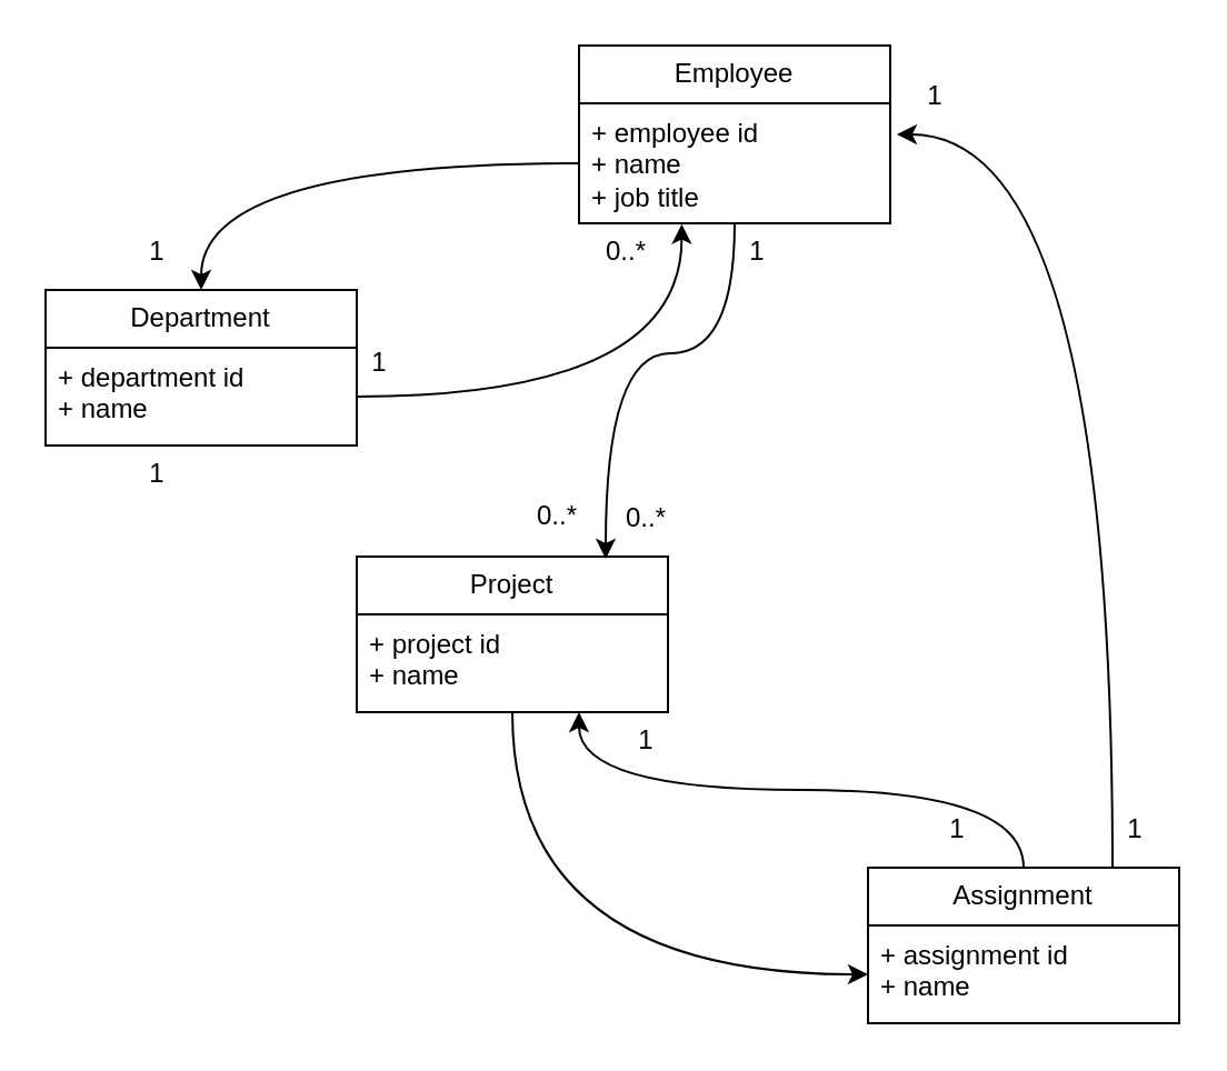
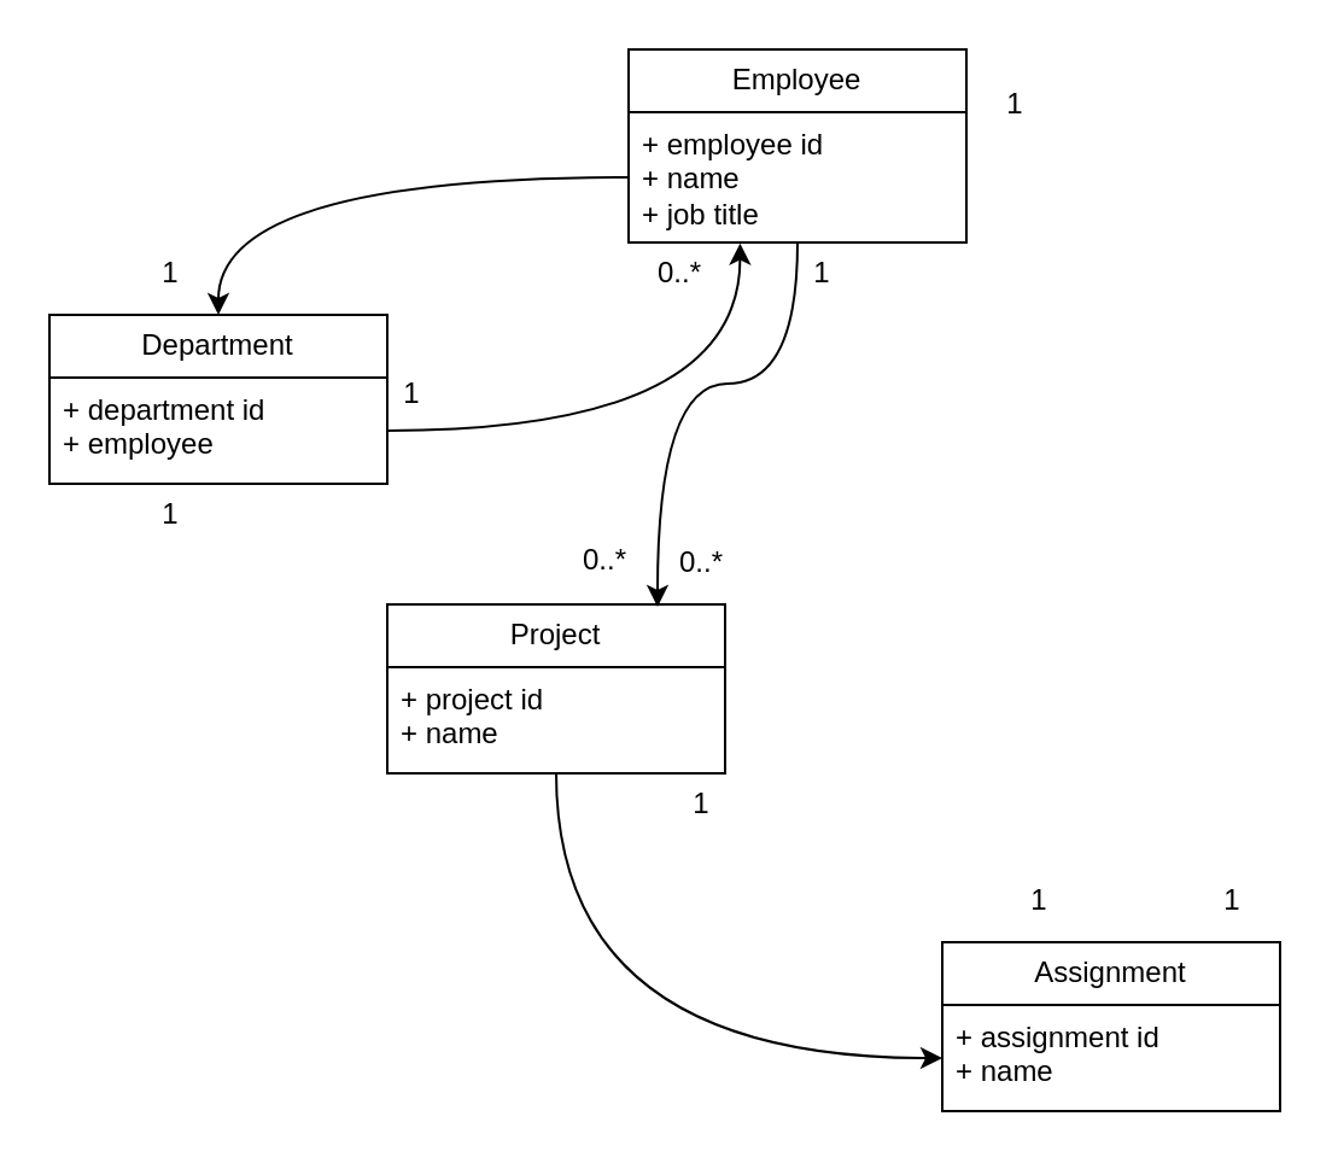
  <mxCell id="0" />
  <mxCell id="1" parent="0" />
  <mxCell id="2" value="Employee" style="swimlane;fontStyle=0;childLayout=stackLayout;horizontal=1;startSize=26;fillColor=none;horizontalStack=0;resizeParent=1;resizeParentMax=0;resizeLast=0;collapsible=1;marginBottom=0;whiteSpace=wrap;html=1;" vertex="1" parent="1"><mxGeometry x="260" y="20" width="140" height="80" as="geometry" /></mxCell>
  <mxCell id="3" value="+ employee id&lt;div&gt;+ name&lt;/div&gt;&lt;div&gt;+ job title&lt;/div&gt;" style="text;strokeColor=none;fillColor=none;align=left;verticalAlign=top;spacingLeft=4;spacingRight=4;overflow=hidden;rotatable=0;points=[[0,0.5],[1,0.5]];portConstraint=eastwest;whiteSpace=wrap;html=1;" vertex="1" parent="2"><mxGeometry y="26" width="140" height="54" as="geometry" /></mxCell>
  <mxCell id="4" value="Department" style="swimlane;fontStyle=0;childLayout=stackLayout;horizontal=1;startSize=26;fillColor=none;horizontalStack=0;resizeParent=1;resizeParentMax=0;resizeLast=0;collapsible=1;marginBottom=0;whiteSpace=wrap;html=1;" vertex="1" parent="1"><mxGeometry x="20" y="130" width="140" height="70" as="geometry" /></mxCell>
- <mxCell id="5" value="+ department id&lt;div&gt;+ name&lt;/div&gt;" style="text;strokeColor=none;fillColor=none;align=left;verticalAlign=top;spacingLeft=4;spacingRight=4;overflow=hidden;rotatable=0;points=[[0,0.5],[1,0.5]];portConstraint=eastwest;whiteSpace=wrap;html=1;" vertex="1" parent="4"><mxGeometry y="26" width="140" height="44" as="geometry" /></mxCell>
+ <mxCell id="5" value="+ department id&lt;div&gt;+ employee&lt;/div&gt;" style="text;strokeColor=none;fillColor=none;align=left;verticalAlign=top;spacingLeft=4;spacingRight=4;overflow=hidden;rotatable=0;points=[[0,0.5],[1,0.5]];portConstraint=eastwest;whiteSpace=wrap;html=1;" vertex="1" parent="4"><mxGeometry y="26" width="140" height="44" as="geometry" /></mxCell>
  <mxCell id="6" style="edgeStyle=orthogonalEdgeStyle;rounded=0;orthogonalLoop=1;jettySize=auto;html=1;entryX=0;entryY=0.5;entryDx=0;entryDy=0;curved=1;" edge="1" parent="1" source="7" target="11"><mxGeometry relative="1" as="geometry" /></mxCell>
  <mxCell id="7" value="Project" style="swimlane;fontStyle=0;childLayout=stackLayout;horizontal=1;startSize=26;fillColor=none;horizontalStack=0;resizeParent=1;resizeParentMax=0;resizeLast=0;collapsible=1;marginBottom=0;whiteSpace=wrap;html=1;" vertex="1" parent="1"><mxGeometry x="160" y="250" width="140" height="70" as="geometry" /></mxCell>
  <mxCell id="8" value="+ project id&lt;div&gt;+ name&lt;/div&gt;" style="text;strokeColor=none;fillColor=none;align=left;verticalAlign=top;spacingLeft=4;spacingRight=4;overflow=hidden;rotatable=0;points=[[0,0.5],[1,0.5]];portConstraint=eastwest;whiteSpace=wrap;html=1;" vertex="1" parent="7"><mxGeometry y="26" width="140" height="44" as="geometry" /></mxCell>
- <mxCell id="9" style="edgeStyle=orthogonalEdgeStyle;rounded=0;orthogonalLoop=1;jettySize=auto;html=1;curved=1;entryX=0.714;entryY=1;entryDx=0;entryDy=0;entryPerimeter=0;" edge="1" parent="1" source="10" target="8"><mxGeometry relative="1" as="geometry"><mxPoint x="200" y="350" as="targetPoint" /></mxGeometry></mxCell>
  <mxCell id="10" value="Assignment" style="swimlane;fontStyle=0;childLayout=stackLayout;horizontal=1;startSize=26;fillColor=none;horizontalStack=0;resizeParent=1;resizeParentMax=0;resizeLast=0;collapsible=1;marginBottom=0;whiteSpace=wrap;html=1;" vertex="1" parent="1"><mxGeometry x="390" y="390" width="140" height="70" as="geometry" /></mxCell>
  <mxCell id="11" value="+ assignment id&lt;div&gt;+ name&lt;/div&gt;" style="text;strokeColor=none;fillColor=none;align=left;verticalAlign=top;spacingLeft=4;spacingRight=4;overflow=hidden;rotatable=0;points=[[0,0.5],[1,0.5]];portConstraint=eastwest;whiteSpace=wrap;html=1;" vertex="1" parent="10"><mxGeometry y="26" width="140" height="44" as="geometry" /></mxCell>
  <mxCell id="12" style="edgeStyle=orthogonalEdgeStyle;rounded=0;orthogonalLoop=1;jettySize=auto;html=1;entryX=0.5;entryY=0;entryDx=0;entryDy=0;curved=1;" edge="1" parent="1" source="3" target="4"><mxGeometry relative="1" as="geometry" /></mxCell>
  <mxCell id="13" style="edgeStyle=orthogonalEdgeStyle;rounded=0;orthogonalLoop=1;jettySize=auto;html=1;entryX=0.33;entryY=1.006;entryDx=0;entryDy=0;entryPerimeter=0;curved=1;" edge="1" parent="1" source="5" target="3"><mxGeometry relative="1" as="geometry" /></mxCell>
  <mxCell id="14" style="edgeStyle=orthogonalEdgeStyle;rounded=0;orthogonalLoop=1;jettySize=auto;html=1;entryX=1.05;entryY=1.133;entryDx=0;entryDy=0;entryPerimeter=0;curved=1;" edge="1" parent="1" source="2" target="19"><mxGeometry relative="1" as="geometry" /></mxCell>
  <mxCell id="15" value="1" style="text;html=1;align=center;verticalAlign=middle;resizable=0;points=[];autosize=1;strokeColor=none;fillColor=none;" vertex="1" parent="1"><mxGeometry x="55" y="98" width="30" height="30" as="geometry" /></mxCell>
  <mxCell id="16" value="1" style="text;html=1;align=center;verticalAlign=middle;resizable=0;points=[];autosize=1;strokeColor=none;fillColor=none;" vertex="1" parent="1"><mxGeometry x="155" y="148" width="30" height="30" as="geometry" /></mxCell>
  <mxCell id="17" value="0..*" style="text;html=1;align=center;verticalAlign=middle;resizable=0;points=[];autosize=1;strokeColor=none;fillColor=none;" vertex="1" parent="1"><mxGeometry x="261" y="98" width="40" height="30" as="geometry" /></mxCell>
  <mxCell id="18" value="1" style="text;html=1;align=center;verticalAlign=middle;resizable=0;points=[];autosize=1;strokeColor=none;fillColor=none;" vertex="1" parent="1"><mxGeometry x="55" y="198" width="30" height="30" as="geometry" /></mxCell>
  <mxCell id="19" value="0..*" style="text;html=1;align=center;verticalAlign=middle;resizable=0;points=[];autosize=1;strokeColor=none;fillColor=none;" vertex="1" parent="1"><mxGeometry x="230" y="217" width="40" height="30" as="geometry" /></mxCell>
- <mxCell id="20" style="edgeStyle=orthogonalEdgeStyle;rounded=0;orthogonalLoop=1;jettySize=auto;html=1;entryX=1.021;entryY=0.259;entryDx=0;entryDy=0;entryPerimeter=0;curved=1;" edge="1" parent="1" source="10" target="3"><mxGeometry relative="1" as="geometry"><Array as="points"><mxPoint x="500" y="60" /></Array></mxGeometry></mxCell>
  <mxCell id="21" value="1" style="text;html=1;align=center;verticalAlign=middle;resizable=0;points=[];autosize=1;strokeColor=none;fillColor=none;" vertex="1" parent="1"><mxGeometry x="325" y="98" width="30" height="30" as="geometry" /></mxCell>
  <mxCell id="22" value="0..*" style="text;html=1;align=center;verticalAlign=middle;resizable=0;points=[];autosize=1;strokeColor=none;fillColor=none;" vertex="1" parent="1"><mxGeometry x="270" y="218" width="40" height="30" as="geometry" /></mxCell>
  <mxCell id="23" value="1" style="text;html=1;align=center;verticalAlign=middle;resizable=0;points=[];autosize=1;strokeColor=none;fillColor=none;" vertex="1" parent="1"><mxGeometry x="495" y="358" width="30" height="30" as="geometry" /></mxCell>
  <mxCell id="24" value="1" style="text;html=1;align=center;verticalAlign=middle;resizable=0;points=[];autosize=1;strokeColor=none;fillColor=none;" vertex="1" parent="1"><mxGeometry x="405" y="28" width="30" height="30" as="geometry" /></mxCell>
  <mxCell id="25" value="1" style="text;html=1;align=center;verticalAlign=middle;resizable=0;points=[];autosize=1;strokeColor=none;fillColor=none;" vertex="1" parent="1"><mxGeometry x="415" y="358" width="30" height="30" as="geometry" /></mxCell>
  <mxCell id="26" value="1" style="text;html=1;align=center;verticalAlign=middle;resizable=0;points=[];autosize=1;strokeColor=none;fillColor=none;" vertex="1" parent="1"><mxGeometry x="275" y="318" width="30" height="30" as="geometry" /></mxCell>
